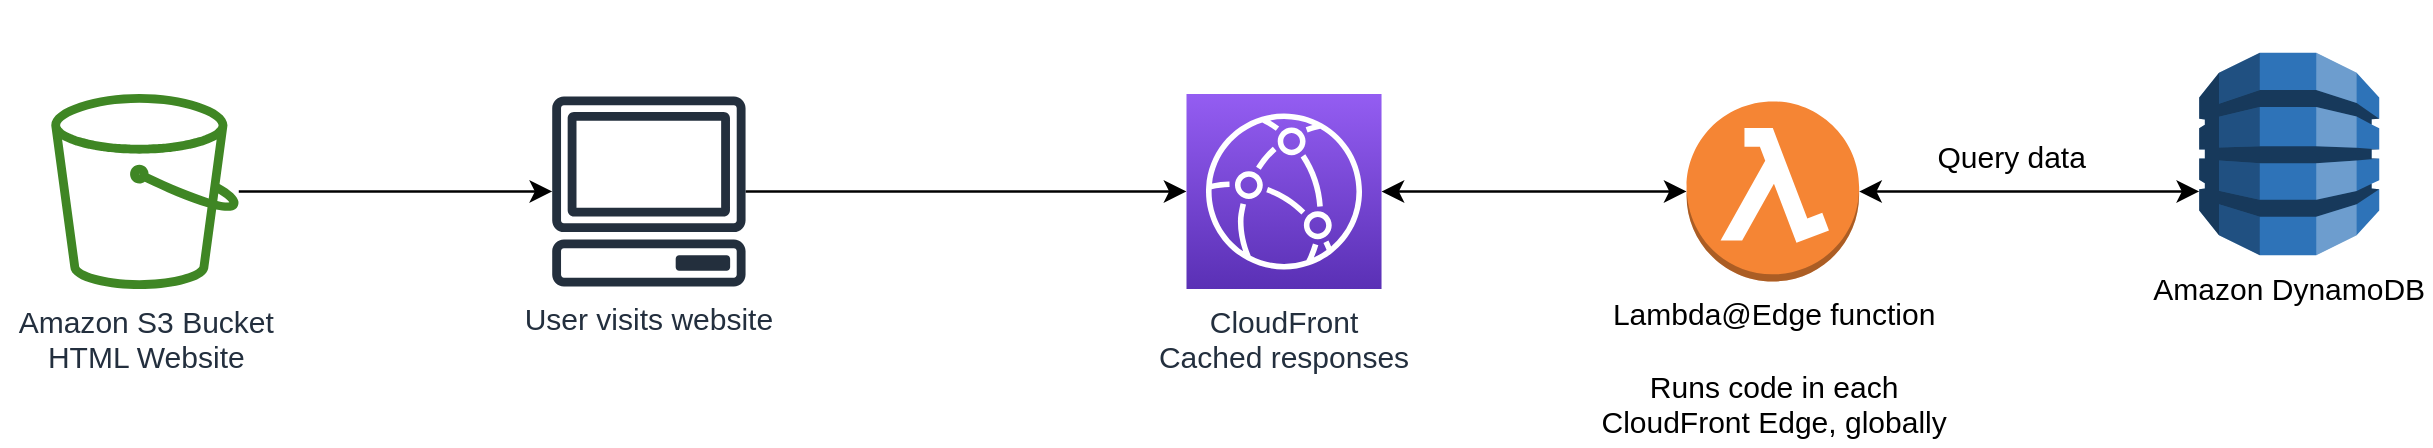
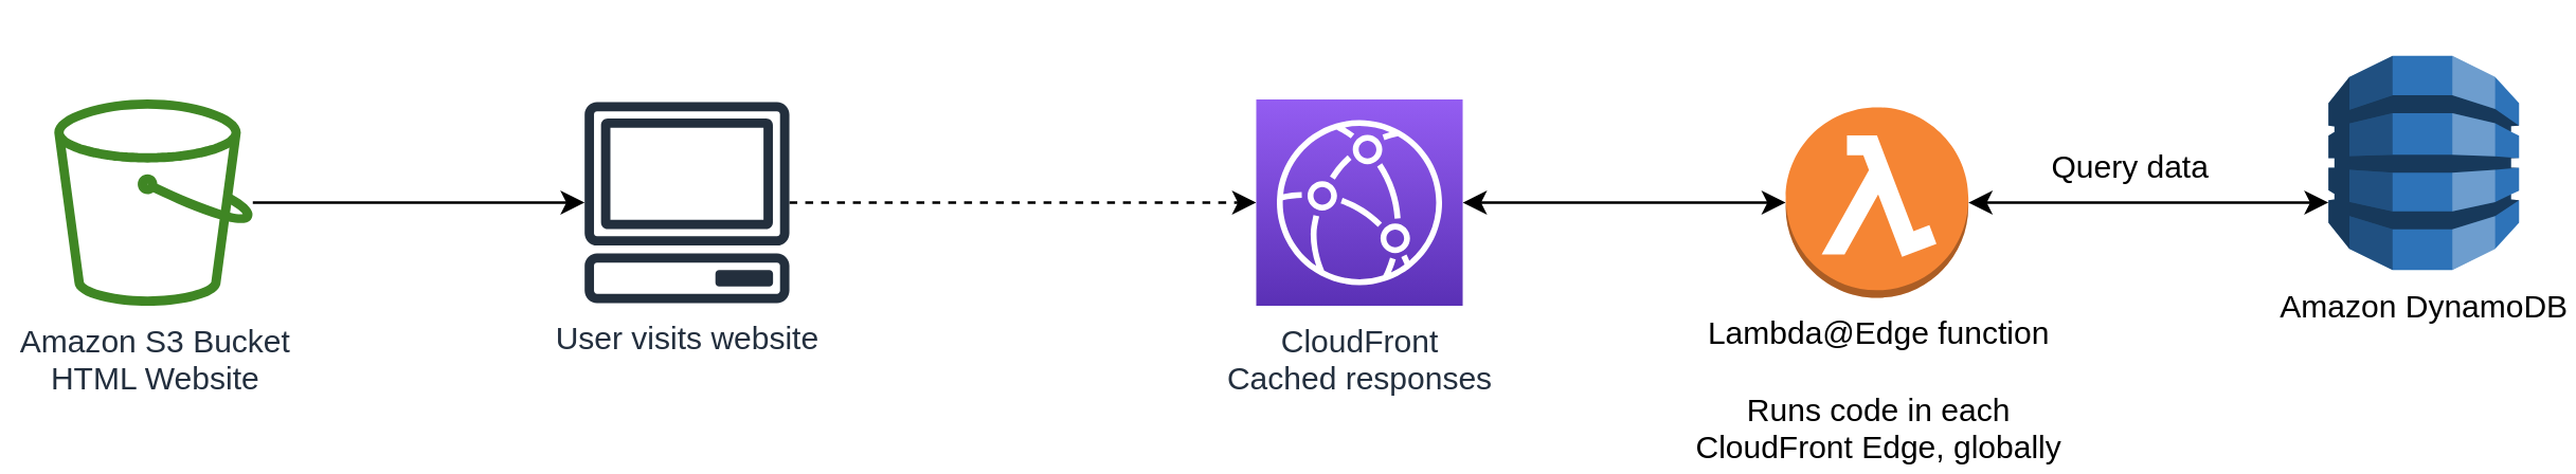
  <mxCell id="0" />
  <mxCell id="1" parent="0" />
  <mxCell id="2" style="edgeStyle=orthogonalEdgeStyle;rounded=0;orthogonalLoop=1;jettySize=auto;html=1;" edge="1" parent="1" source="3" target="5"><mxGeometry relative="1" as="geometry" /></mxCell>
  <mxCell id="3" value="Amazon S3 Bucket&lt;br&gt;HTML Website" style="sketch=0;outlineConnect=0;fontColor=#232F3E;gradientColor=none;fillColor=#3F8624;strokeColor=none;dashed=0;verticalLabelPosition=bottom;verticalAlign=top;align=center;html=1;fontSize=12;fontStyle=0;aspect=fixed;pointerEvents=1;shape=mxgraph.aws4.bucket;" vertex="1" parent="1"><mxGeometry x="20" y="37" width="75" height="78" as="geometry" /></mxCell>
- <mxCell id="4" style="edgeStyle=orthogonalEdgeStyle;rounded=0;orthogonalLoop=1;jettySize=auto;html=1;" edge="1" parent="1" source="5" target="7"><mxGeometry relative="1" as="geometry" /></mxCell>
+ <mxCell id="4" style="edgeStyle=orthogonalEdgeStyle;rounded=0;orthogonalLoop=1;jettySize=auto;html=1;dashed=1;" edge="1" parent="1" source="5" target="7"><mxGeometry relative="1" as="geometry" /></mxCell>
  <mxCell id="5" value="User visits website" style="sketch=0;outlineConnect=0;fontColor=#232F3E;gradientColor=none;fillColor=#232F3D;strokeColor=none;dashed=0;verticalLabelPosition=bottom;verticalAlign=top;align=center;html=1;fontSize=12;fontStyle=0;aspect=fixed;pointerEvents=1;shape=mxgraph.aws4.client;" vertex="1" parent="1"><mxGeometry x="220" y="38" width="78" height="76" as="geometry" /></mxCell>
  <mxCell id="6" style="edgeStyle=orthogonalEdgeStyle;rounded=0;orthogonalLoop=1;jettySize=auto;html=1;entryX=0;entryY=0.5;entryDx=0;entryDy=0;entryPerimeter=0;startArrow=classic;startFill=1;" edge="1" parent="1" source="7" target="9"><mxGeometry relative="1" as="geometry" /></mxCell>
  <mxCell id="7" value="CloudFront&lt;br&gt;Cached responses" style="sketch=0;points=[[0,0,0],[0.25,0,0],[0.5,0,0],[0.75,0,0],[1,0,0],[0,1,0],[0.25,1,0],[0.5,1,0],[0.75,1,0],[1,1,0],[0,0.25,0],[0,0.5,0],[0,0.75,0],[1,0.25,0],[1,0.5,0],[1,0.75,0]];outlineConnect=0;fontColor=#232F3E;gradientColor=#945DF2;gradientDirection=north;fillColor=#5A30B5;strokeColor=#ffffff;dashed=0;verticalLabelPosition=bottom;verticalAlign=top;align=center;html=1;fontSize=12;fontStyle=0;aspect=fixed;shape=mxgraph.aws4.resourceIcon;resIcon=mxgraph.aws4.cloudfront;" vertex="1" parent="1"><mxGeometry x="474" y="37" width="78" height="78" as="geometry" /></mxCell>
  <mxCell id="8" style="edgeStyle=orthogonalEdgeStyle;rounded=0;orthogonalLoop=1;jettySize=auto;html=1;startArrow=classic;startFill=1;" edge="1" parent="1" source="9" target="10"><mxGeometry relative="1" as="geometry"><Array as="points"><mxPoint x="804" y="76" /><mxPoint x="804" y="76" /></Array></mxGeometry></mxCell>
  <mxCell id="9" value="Lambda@Edge function&lt;br&gt;&lt;br&gt;Runs code in each&lt;br&gt;CloudFront Edge, globally" style="outlineConnect=0;dashed=0;verticalLabelPosition=bottom;verticalAlign=top;align=center;html=1;shape=mxgraph.aws3.lambda_function;fillColor=#F58534;gradientColor=none;" vertex="1" parent="1"><mxGeometry x="674" y="40" width="69" height="72" as="geometry" /></mxCell>
  <mxCell id="10" value="Amazon DynamoDB" style="outlineConnect=0;dashed=0;verticalLabelPosition=bottom;verticalAlign=top;align=center;html=1;shape=mxgraph.aws3.dynamo_db;fillColor=#2E73B8;gradientColor=none;" vertex="1" parent="1"><mxGeometry x="879" y="20.5" width="72" height="81" as="geometry" /></mxCell>
  <mxCell id="11" value="Query data" style="text;html=1;align=center;verticalAlign=middle;resizable=0;points=[];autosize=1;strokeColor=none;fillColor=none;" vertex="1" parent="1"><mxGeometry x="764" y="48" width="80" height="30" as="geometry" /></mxCell>
